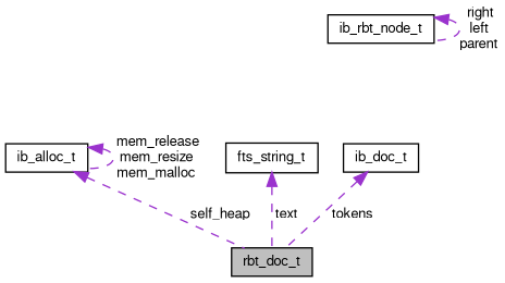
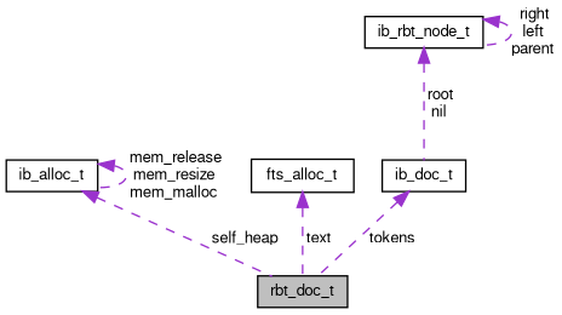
  digraph {
    node [color=black fontname=FreeSans fontsize=10 shape=record]
    edge [color=darkorchid3 dir=back fontname=FreeSans fontsize=10 labelfontname=FreeSans labelfontsize=10 style=dashed]
    n1 [fillcolor=grey75 fontcolor=black height=0.2 label=rbt_doc_t style=filled width=0.4]
    n2 [height=0.2 label=ib_alloc_t width=0.4]
-   n3 [height=0.2 label=fts_string_t width=0.4]
+   n3 [height=0.2 label=fts_alloc_t width=0.4]
    n4 [height=0.2 label=ib_doc_t width=0.4]
    n5 [height=0.2 label=ib_rbt_node_t width=0.4]
    n2 -> n1 [label=" self_heap"]
    n2 -> n2 [label=" mem_release\nmem_resize\nmem_malloc"]
    n3 -> n1 [label=" text"]
    n4 -> n1 [label=" tokens"]
+   n5 -> n4 [label=" root\nnil"]
    n5 -> n5 [label=" right\nleft\nparent"]
  }
